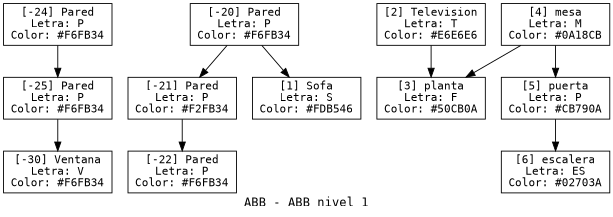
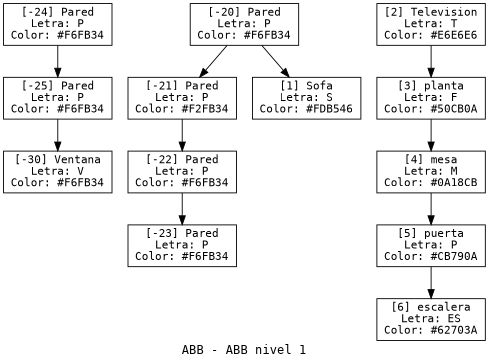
  digraph {
    fontname="DejaVu Sans Mono"
    label="ABB - ABB nivel 1"
    node [fontname="DejaVu Sans Mono" fontsize=12 shape=box]
    edge [fontname="DejaVu Sans Mono"]
    n1 [label="[-30] Ventana\nLetra: V\nColor: #F6FB34"]
    n2 [label="[-25] Pared\nLetra: P\nColor: #F6FB34"]
    n3 [label="[-24] Pared\nLetra: P\nColor: #F6FB34"]
+   n4 [label="[-23] Pared\nLetra: P\nColor: #F6FB34"]
    n5 [label="[-22] Pared\nLetra: P\nColor: #F6FB34"]
    n6 [label="[-21] Pared\nLetra: P\nColor: #F2FB34"]
    n7 [label="[-20] Pared\nLetra: P\nColor: #F6FB34"]
    n8 [label="[1] Sofa\nLetra: S\nColor: #FDB546"]
    n9 [label="[2] Television\nLetra: T\nColor: #E6E6E6"]
    n10 [label="[3] planta\nLetra: F\nColor: #50CB0A"]
    n11 [label="[4] mesa\nLetra: M\nColor: #0A18CB"]
    n12 [label="[5] puerta\nLetra: P\nColor: #CB790A"]
-   n13 [label="[6] escalera\nLetra: ES\nColor: #02703A"]
+   n13 [label="[6] escalera\nLetra: ES\nColor: #62703A"]
    n2 -> n1
    n3 -> n2
+   n5 -> n4
    n6 -> n5
    n7 -> n6
    n7 -> n8
    n9 -> n10
-   n11 -> n10
+   n10 -> n11
    n11 -> n12
    n12 -> n13
  }
